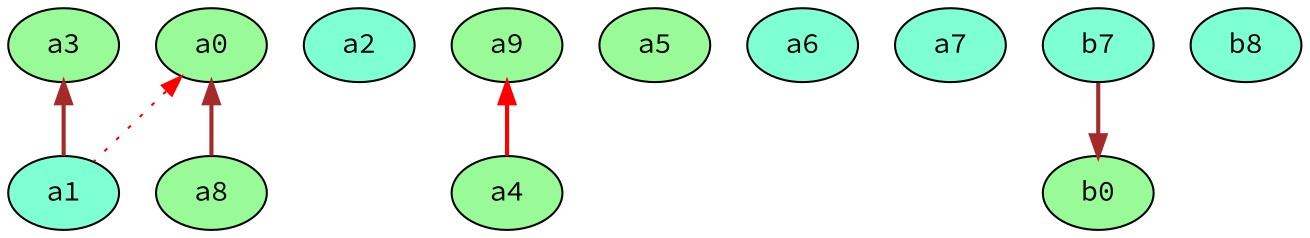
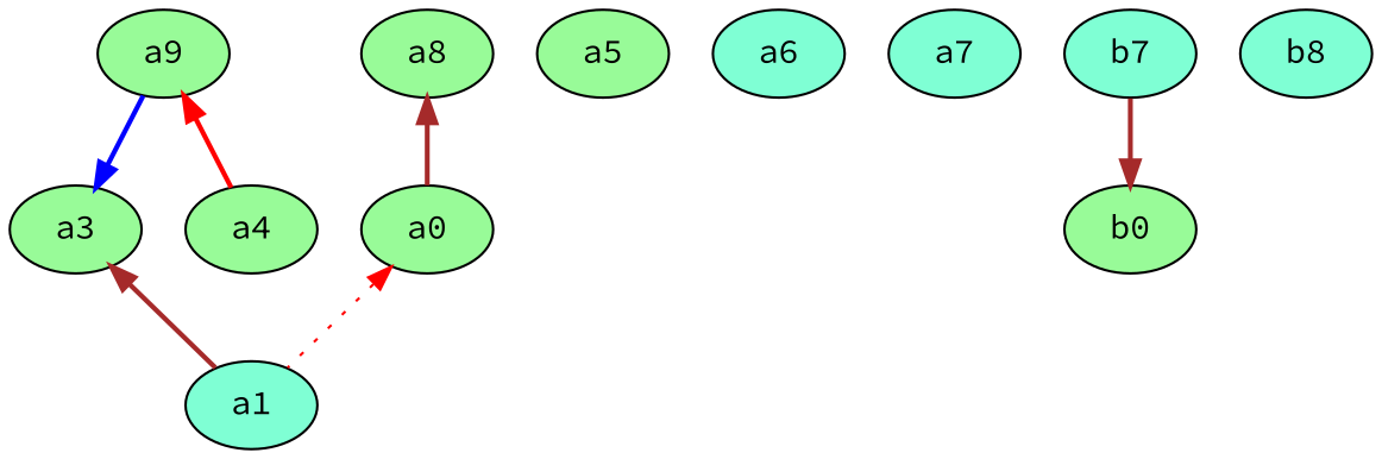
  digraph {
    compound=true
    fontname="Source Code Pro"
    node [fillcolor=palegreen fontname="Source Code Pro" style=filled]
    edge [color=brown dir=back fontname="Source Code Pro" style=bold]
    a0
    a1 [fillcolor=aquamarine]
    a8
    a3
-   a2 [fillcolor=aquamarine]
    a9
    a4
    a5
    a6 [fillcolor=aquamarine]
    a7 [fillcolor=aquamarine]
    n11 [fillcolor=aquamarine label=b7]
    n12 [label=b0]
    n13 [fillcolor=aquamarine label=b8]
    subgraph sub_1 {
      a0
      a1
      a8
      a3
-     a2
      a9
      a4
      a5
      a6
      a7
    }
    subgraph sub_2 {
      n11
      n12
      n13
    }
    a0 -> a1 [color=red style=dotted]
-   a0 -> a8
+   a8 -> a0
    a3 -> a1
+   a9 -> a3 [color=blue dir=""]
    a9 -> a4 [color=red]
    n11 -> n12 [dir=""]
  }
